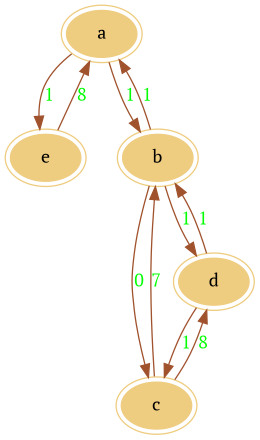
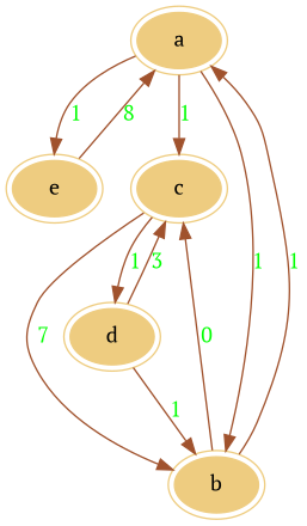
  digraph {
    fontname="PT Serif"
    node [color="#eecc80" fontname="PT Serif" peripheries=2 style=filled]
    edge [color=sienna fontcolor=green fontname="PT Serif"]
    a
    e
    c
    b
    d
    a -> e [label=1]
+   a -> c [label=1]
    a -> b [label=1]
    e -> a [label=8]
    c -> b [label=7]
-   c -> d [label=8]
+   c -> d [label=1]
    b -> a [label=1]
    b -> c [label=0]
-   b -> d [label=1]
-   d -> c [label=1]
+   d -> c [label=3]
    d -> b [label=1]
  }
